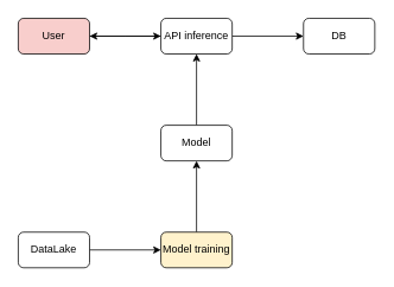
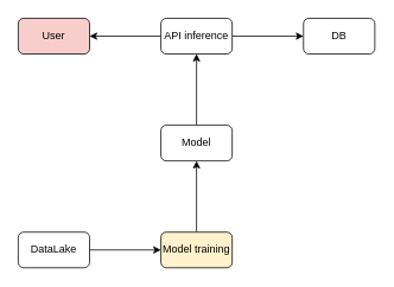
  <mxCell id="0" />
  <mxCell id="1" parent="0" />
- <mxCell id="2" style="edgeStyle=orthogonalEdgeStyle;rounded=0;orthogonalLoop=1;jettySize=auto;html=1;exitX=1;exitY=0.5;exitDx=0;exitDy=0;entryX=0;entryY=0.5;entryDx=0;entryDy=0;" edge="1" parent="1" source="3" target="6"><mxGeometry relative="1" as="geometry" /></mxCell>
  <mxCell id="3" value="User" style="rounded=1;whiteSpace=wrap;html=1;fillColor=#f8cecc;" vertex="1" parent="1"><mxGeometry x="20" y="20" width="80" height="40" as="geometry" /></mxCell>
  <mxCell id="4" style="edgeStyle=orthogonalEdgeStyle;rounded=0;orthogonalLoop=1;jettySize=auto;html=1;exitX=1;exitY=0.5;exitDx=0;exitDy=0;" edge="1" parent="1" source="6" target="7"><mxGeometry relative="1" as="geometry" /></mxCell>
  <mxCell id="5" style="edgeStyle=orthogonalEdgeStyle;rounded=0;orthogonalLoop=1;jettySize=auto;html=1;exitX=0;exitY=0.5;exitDx=0;exitDy=0;" edge="1" parent="1" source="6"><mxGeometry relative="1" as="geometry"><mxPoint x="100" y="40" as="targetPoint" /></mxGeometry></mxCell>
  <mxCell id="6" value="API inference" style="rounded=1;whiteSpace=wrap;html=1;" vertex="1" parent="1"><mxGeometry x="180" y="20" width="80" height="40" as="geometry" /></mxCell>
  <mxCell id="7" value="DB" style="rounded=1;whiteSpace=wrap;html=1;" vertex="1" parent="1"><mxGeometry x="340" y="20" width="80" height="40" as="geometry" /></mxCell>
  <mxCell id="8" style="edgeStyle=orthogonalEdgeStyle;rounded=0;orthogonalLoop=1;jettySize=auto;html=1;exitX=0.5;exitY=0;exitDx=0;exitDy=0;entryX=0.5;entryY=1;entryDx=0;entryDy=0;" edge="1" parent="1" source="9" target="6"><mxGeometry relative="1" as="geometry" /></mxCell>
  <mxCell id="9" value="Model" style="rounded=1;whiteSpace=wrap;html=1;" vertex="1" parent="1"><mxGeometry x="180" y="140" width="80" height="40" as="geometry" /></mxCell>
  <mxCell id="10" style="edgeStyle=orthogonalEdgeStyle;rounded=0;orthogonalLoop=1;jettySize=auto;html=1;exitX=0.5;exitY=0;exitDx=0;exitDy=0;entryX=0.5;entryY=1;entryDx=0;entryDy=0;" edge="1" parent="1" source="11" target="9"><mxGeometry relative="1" as="geometry" /></mxCell>
  <mxCell id="11" value="Model training" style="rounded=1;whiteSpace=wrap;html=1;fillColor=#fff2cc;" vertex="1" parent="1"><mxGeometry x="180" y="260" width="80" height="40" as="geometry" /></mxCell>
  <mxCell id="12" style="edgeStyle=orthogonalEdgeStyle;rounded=0;orthogonalLoop=1;jettySize=auto;html=1;exitX=1;exitY=0.5;exitDx=0;exitDy=0;entryX=0;entryY=0.5;entryDx=0;entryDy=0;" edge="1" parent="1" source="13" target="11"><mxGeometry relative="1" as="geometry" /></mxCell>
  <mxCell id="13" value="DataLake" style="rounded=1;whiteSpace=wrap;html=1;" vertex="1" parent="1"><mxGeometry x="20" y="260" width="80" height="40" as="geometry" /></mxCell>
